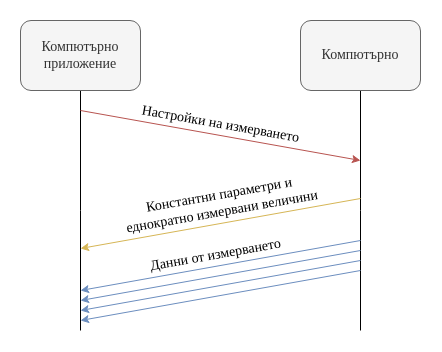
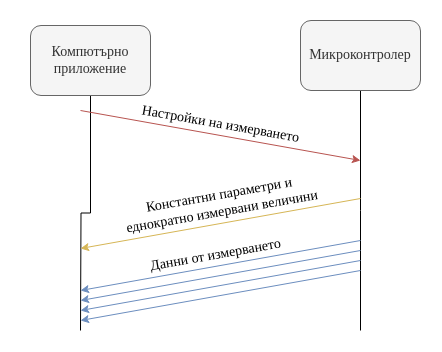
  <mxCell id="0" />
  <mxCell id="1" parent="0" />
  <mxCell id="2" style="edgeStyle=orthogonalEdgeStyle;rounded=0;orthogonalLoop=1;jettySize=auto;html=1;endArrow=none;endFill=0;exitX=0.5;exitY=1;exitDx=0;exitDy=0;" edge="1" parent="1" source="3"><mxGeometry relative="1" as="geometry"><mxPoint x="80" y="330" as="targetPoint" /><mxPoint x="79.739" y="90" as="sourcePoint" /></mxGeometry></mxCell>
- <mxCell id="3" value="Компютърно приложение" style="rounded=1;whiteSpace=wrap;html=1;fontFamily=Times New Roman;fontSize=14;fillColor=#f5f5f5;fontColor=#333333;strokeColor=#666666;" vertex="1" parent="1"><mxGeometry x="20" y="20" width="120" height="70" as="geometry" /></mxCell>
+ <mxCell id="3" value="Компютърно приложение" style="rounded=1;whiteSpace=wrap;html=1;fontFamily=Times New Roman;fontSize=14;fillColor=#f5f5f5;fontColor=#333333;strokeColor=#666666;" vertex="1" parent="1"><mxGeometry x="30" y="25" width="120" height="70" as="geometry" /></mxCell>
  <mxCell id="4" style="edgeStyle=orthogonalEdgeStyle;rounded=0;orthogonalLoop=1;jettySize=auto;html=1;endArrow=none;endFill=0;exitX=0.5;exitY=1;exitDx=0;exitDy=0;" edge="1" parent="1" source="5"><mxGeometry relative="1" as="geometry"><mxPoint x="360" y="330" as="targetPoint" /><mxPoint x="359.739" y="90" as="sourcePoint" /></mxGeometry></mxCell>
- <mxCell id="5" value="Компютърно" style="rounded=1;whiteSpace=wrap;html=1;fontFamily=Times New Roman;fontSize=14;fillColor=#f5f5f5;fontColor=#333333;strokeColor=#666666;" vertex="1" parent="1"><mxGeometry x="300" y="20" width="120" height="70" as="geometry" /></mxCell>
+ <mxCell id="5" value="Микроконтролер" style="rounded=1;whiteSpace=wrap;html=1;fontFamily=Times New Roman;fontSize=14;fillColor=#f5f5f5;fontColor=#333333;strokeColor=#666666;" vertex="1" parent="1"><mxGeometry x="300" y="20" width="120" height="70" as="geometry" /></mxCell>
  <mxCell id="6" value="" style="endArrow=classic;html=1;rounded=0;fillColor=#f8cecc;strokeColor=#b85450;" edge="1" parent="1"><mxGeometry width="50" height="50" relative="1" as="geometry"><mxPoint x="80" y="110" as="sourcePoint" /><mxPoint x="360" y="160" as="targetPoint" /></mxGeometry></mxCell>
  <mxCell id="7" value="Настройки на измерването" style="text;html=1;align=center;verticalAlign=middle;resizable=0;points=[];autosize=1;strokeColor=none;fillColor=none;fontSize=14;fontFamily=Times New Roman;rotation=10;" vertex="1" parent="1"><mxGeometry x="130" y="109" width="180" height="30" as="geometry" /></mxCell>
  <mxCell id="8" value="" style="endArrow=classic;html=1;rounded=0;fillColor=#fff2cc;strokeColor=#d6b656;" edge="1" parent="1"><mxGeometry width="50" height="50" relative="1" as="geometry"><mxPoint x="360" y="198" as="sourcePoint" /><mxPoint x="80" y="248" as="targetPoint" /></mxGeometry></mxCell>
  <mxCell id="9" value="&lt;div&gt;Константни параметри и&lt;/div&gt;&lt;div&gt;еднократно измервани величини&lt;br&gt;&lt;/div&gt;" style="text;html=1;align=center;verticalAlign=middle;resizable=0;points=[];autosize=1;strokeColor=none;fillColor=none;fontSize=14;fontFamily=Times New Roman;rotation=-10;" vertex="1" parent="1"><mxGeometry x="110" y="178" width="220" height="50" as="geometry" /></mxCell>
  <mxCell id="10" value="" style="endArrow=classic;html=1;rounded=0;fillColor=#dae8fc;strokeColor=#6c8ebf;" edge="1" parent="1"><mxGeometry width="50" height="50" relative="1" as="geometry"><mxPoint x="360" y="240" as="sourcePoint" /><mxPoint x="80" y="290" as="targetPoint" /></mxGeometry></mxCell>
  <mxCell id="11" value="Данни от измерването" style="text;html=1;align=center;verticalAlign=middle;resizable=0;points=[];autosize=1;strokeColor=none;fillColor=none;fontSize=14;fontFamily=Times New Roman;rotation=-10;" vertex="1" parent="1"><mxGeometry x="135" y="240" width="160" height="30" as="geometry" /></mxCell>
  <mxCell id="12" value="" style="endArrow=classic;html=1;rounded=0;fillColor=#dae8fc;strokeColor=#6c8ebf;" edge="1" parent="1"><mxGeometry width="50" height="50" relative="1" as="geometry"><mxPoint x="360" y="250" as="sourcePoint" /><mxPoint x="80" y="300" as="targetPoint" /></mxGeometry></mxCell>
  <mxCell id="13" value="" style="endArrow=classic;html=1;rounded=0;fillColor=#dae8fc;strokeColor=#6c8ebf;" edge="1" parent="1"><mxGeometry width="50" height="50" relative="1" as="geometry"><mxPoint x="360" y="260" as="sourcePoint" /><mxPoint x="80" y="310" as="targetPoint" /></mxGeometry></mxCell>
  <mxCell id="14" value="" style="endArrow=classic;html=1;rounded=0;fillColor=#dae8fc;strokeColor=#6c8ebf;" edge="1" parent="1"><mxGeometry width="50" height="50" relative="1" as="geometry"><mxPoint x="360" y="270" as="sourcePoint" /><mxPoint x="80" y="320" as="targetPoint" /></mxGeometry></mxCell>
